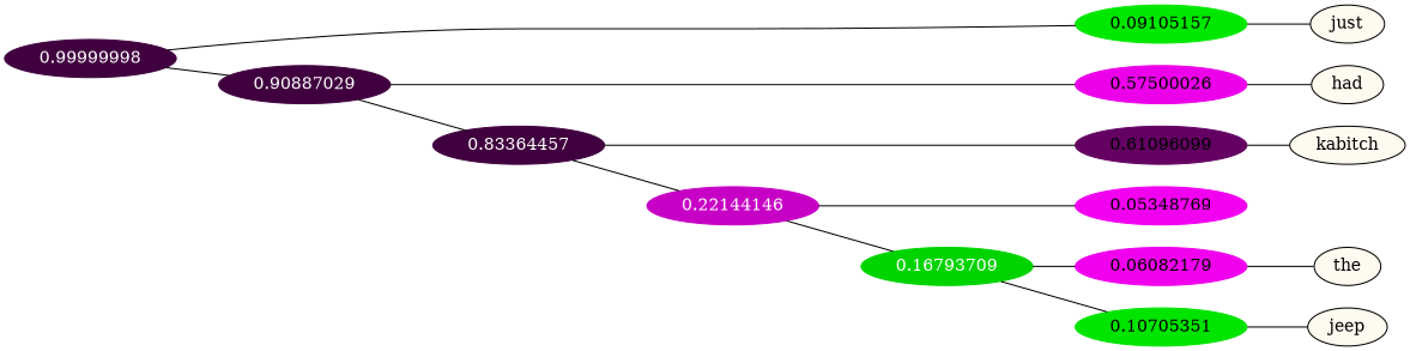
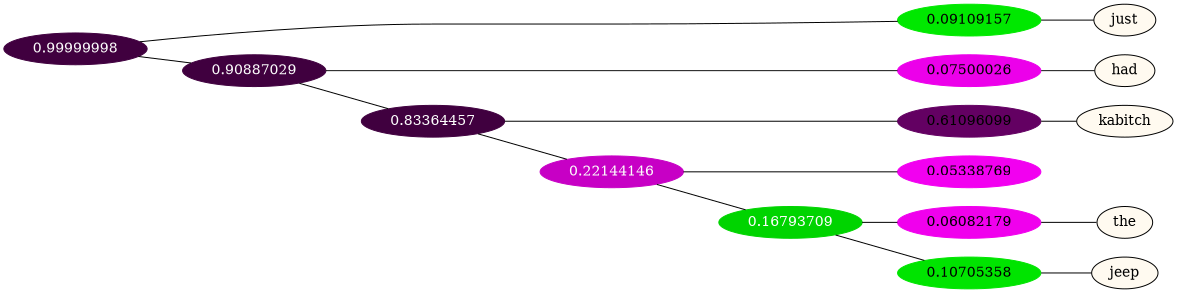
  graph {
    rankdir=LR
    node [color=black format=png nodesep=0.001 ordering=out overlap_scaling=0.01 ranksep=0.001 style=filled fontcolor=black]
    n1 [fillcolor=floralwhite height=0.15 label=just style="filled,solid" width=0.15 fontcolor=""]
    n2 [fillcolor=floralwhite height=0.15 label=had style="filled,solid" width=0.15 fontcolor=""]
    n3 [fillcolor=floralwhite height=0.15 label=kabitch style="filled,solid" width=0.15 fontcolor=""]
    n4 [fillcolor=floralwhite height=0.15 label=the style="filled,solid" width=0.15 fontcolor=""]
    n5 [fillcolor=floralwhite height=0.15 label=jeep style="filled,solid" width=0.15 fontcolor=""]
-   n6 [color="0.334 1.000 0.909" height=0.15 label=0.09105157 width=0.15]
-   n7 [color="0.835 1.000 0.925" height=0.15 label=0.57500026 width=0.15]
+   n6 [color="0.334 1.000 0.909" height=0.15 label=0.09109157 width=0.15]
+   n7 [color="0.835 1.000 0.925" height=0.15 label=0.07500026 width=0.15]
    n8 [color="0.835 1.000 0.388" height=0.15 label=0.61096099 width=0.15]
-   n9 [color="0.835 1.000 0.947" height=0.15 label=0.05348769 width=0.15]
+   n9 [color="0.835 1.000 0.947" height=0.15 label=0.05338769 width=0.15]
    n10 [color="0.835 1.000 0.939" height=0.15 label=0.06082179 width=0.15]
-   n11 [color="0.334 1.000 0.893" height=0.15 label=0.10705351 width=0.15]
+   n11 [color="0.334 1.000 0.893" height=0.15 label=0.10705358 width=0.15]
    n12 [color="0.835 1.000 0.250" fontcolor=grey99 height=0.15 label=0.99999998 width=0.15]
    n13 [color="0.835 1.000 0.250" fontcolor=grey99 height=0.15 label=0.90887029 width=0.15]
    n14 [color="0.835 1.000 0.250" fontcolor=grey99 height=0.15 label=0.83364457 width=0.15]
    n15 [color="0.835 1.000 0.779" fontcolor=grey99 height=0.15 label=0.22144146 width=0.15]
    n16 [color="0.334 1.000 0.832" fontcolor=grey99 height=0.15 label=0.16793709 width=0.15]
    subgraph sub_1 {
      rank=same
      n1
      n2
      n3
      n4
      n5
    }
    subgraph sub_2 {
      rank=same
      n6
      n7
      n8
      n9
      n10
      n11
    }
    n6 -- n1
    n7 -- n2
    n8 -- n3
    n10 -- n4
    n11 -- n5
    n12 -- n6
    n12 -- n13
    n13 -- n7
    n13 -- n14
    n14 -- n8
    n14 -- n15
    n15 -- n9
    n15 -- n16
    n16 -- n10
    n16 -- n11
  }
